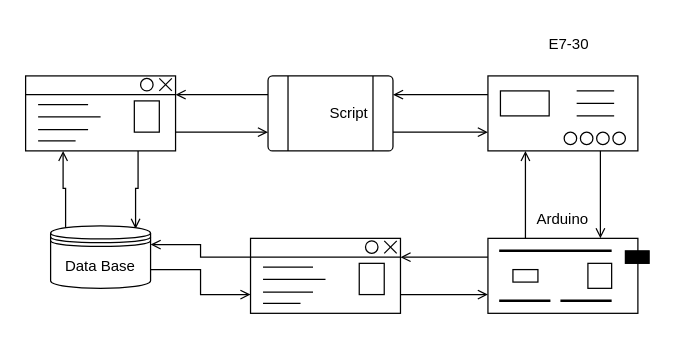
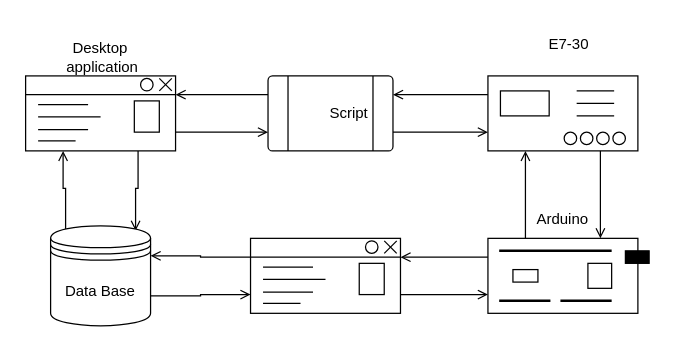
  <mxCell id="0" />
  <mxCell id="1" parent="0" />
  <mxCell id="2" style="edgeStyle=orthogonalEdgeStyle;rounded=0;orthogonalLoop=1;jettySize=auto;html=1;exitX=0.75;exitY=1;exitDx=0;exitDy=0;entryX=0.85;entryY=0.05;entryDx=0;entryDy=0;entryPerimeter=0;endArrow=open;endFill=0;" edge="1" parent="1" source="23" target="7"><mxGeometry relative="1" as="geometry" /></mxCell>
  <mxCell id="3" style="edgeStyle=orthogonalEdgeStyle;rounded=0;orthogonalLoop=1;jettySize=auto;html=1;exitX=1;exitY=0.75;exitDx=0;exitDy=0;entryX=0;entryY=0.75;entryDx=0;entryDy=0;endArrow=open;endFill=0;" edge="1" parent="1" source="23" target="10"><mxGeometry relative="1" as="geometry" /></mxCell>
  <mxCell id="4" style="edgeStyle=orthogonalEdgeStyle;rounded=0;orthogonalLoop=1;jettySize=auto;html=1;exitX=0;exitY=0.25;exitDx=0;exitDy=0;entryX=1;entryY=0.25;entryDx=0;entryDy=0;endArrow=open;endFill=0;" edge="1" parent="1" source="13" target="10"><mxGeometry relative="1" as="geometry" /></mxCell>
  <mxCell id="5" style="edgeStyle=orthogonalEdgeStyle;rounded=0;orthogonalLoop=1;jettySize=auto;html=1;exitX=0.15;exitY=0.05;exitDx=0;exitDy=0;exitPerimeter=0;entryX=0.25;entryY=1;entryDx=0;entryDy=0;endArrow=open;endFill=0;" edge="1" parent="1" source="7" target="23"><mxGeometry relative="1" as="geometry" /></mxCell>
  <mxCell id="6" style="edgeStyle=orthogonalEdgeStyle;rounded=0;orthogonalLoop=1;jettySize=auto;html=1;exitX=1;exitY=0.7;exitDx=0;exitDy=0;entryX=0;entryY=0.75;entryDx=0;entryDy=0;endArrow=open;endFill=0;" edge="1" parent="1" source="7" target="37"><mxGeometry relative="1" as="geometry" /></mxCell>
- <mxCell id="7" value="Data Base" style="shape=datastore;whiteSpace=wrap;html=1;" vertex="1" parent="1"><mxGeometry x="40" y="180" width="80" height="50" as="geometry" /></mxCell>
+ <mxCell id="7" value="Data Base" style="shape=datastore;whiteSpace=wrap;html=1;" vertex="1" parent="1"><mxGeometry x="40" y="180" width="80" height="80" as="geometry" /></mxCell>
  <mxCell id="8" style="edgeStyle=orthogonalEdgeStyle;rounded=0;orthogonalLoop=1;jettySize=auto;html=1;exitX=0;exitY=0.25;exitDx=0;exitDy=0;entryX=1;entryY=0.25;entryDx=0;entryDy=0;endArrow=open;endFill=0;" edge="1" parent="1" source="10" target="23"><mxGeometry relative="1" as="geometry" /></mxCell>
  <mxCell id="9" style="edgeStyle=orthogonalEdgeStyle;rounded=0;orthogonalLoop=1;jettySize=auto;html=1;exitX=1;exitY=0.75;exitDx=0;exitDy=0;entryX=0;entryY=0.75;entryDx=0;entryDy=0;endArrow=open;endFill=0;" edge="1" parent="1" source="10" target="13"><mxGeometry relative="1" as="geometry" /></mxCell>
  <mxCell id="10" value="" style="verticalLabelPosition=bottom;verticalAlign=top;html=1;shape=process;whiteSpace=wrap;rounded=1;size=0.16;arcSize=6;" vertex="1" parent="1"><mxGeometry x="214" y="60" width="100" height="60" as="geometry" /></mxCell>
  <mxCell id="11" value="Script" style="text;html=1;strokeColor=none;fillColor=none;align=center;verticalAlign=middle;whiteSpace=wrap;rounded=0;" vertex="1" parent="1"><mxGeometry x="249" y="75" width="60" height="30" as="geometry" /></mxCell>
  <mxCell id="12" value="" style="group" vertex="1" connectable="0" parent="1"><mxGeometry x="390" y="60" width="120" height="60" as="geometry" /></mxCell>
  <mxCell id="13" value="" style="rounded=0;whiteSpace=wrap;html=1;" vertex="1" parent="12"><mxGeometry width="120" height="60" as="geometry" /></mxCell>
  <mxCell id="14" value="" style="ellipse;whiteSpace=wrap;html=1;aspect=fixed;" vertex="1" parent="12"><mxGeometry x="100" y="45" width="10" height="10" as="geometry" /></mxCell>
  <mxCell id="15" value="" style="ellipse;whiteSpace=wrap;html=1;aspect=fixed;" vertex="1" parent="12"><mxGeometry x="87" y="45" width="10" height="10" as="geometry" /></mxCell>
  <mxCell id="16" value="" style="ellipse;whiteSpace=wrap;html=1;aspect=fixed;" vertex="1" parent="12"><mxGeometry x="74" y="45" width="10" height="10" as="geometry" /></mxCell>
  <mxCell id="17" value="" style="ellipse;whiteSpace=wrap;html=1;aspect=fixed;" vertex="1" parent="12"><mxGeometry x="61" y="45" width="10" height="10" as="geometry" /></mxCell>
  <mxCell id="18" value="" style="rounded=0;whiteSpace=wrap;html=1;" vertex="1" parent="12"><mxGeometry x="10" y="12" width="39" height="20" as="geometry" /></mxCell>
  <mxCell id="19" value="" style="endArrow=none;html=1;rounded=0;" edge="1" parent="12"><mxGeometry width="50" height="50" relative="1" as="geometry"><mxPoint x="71" y="12" as="sourcePoint" /><mxPoint x="101" y="12" as="targetPoint" /></mxGeometry></mxCell>
  <mxCell id="20" value="" style="endArrow=none;html=1;rounded=0;" edge="1" parent="12"><mxGeometry width="50" height="50" relative="1" as="geometry"><mxPoint x="71" y="21.88" as="sourcePoint" /><mxPoint x="101" y="21.88" as="targetPoint" /></mxGeometry></mxCell>
  <mxCell id="21" value="" style="endArrow=none;html=1;rounded=0;" edge="1" parent="12"><mxGeometry width="50" height="50" relative="1" as="geometry"><mxPoint x="71" y="32" as="sourcePoint" /><mxPoint x="101" y="32" as="targetPoint" /></mxGeometry></mxCell>
  <mxCell id="22" value="" style="group" vertex="1" connectable="0" parent="1"><mxGeometry x="20" y="60" width="120" height="60" as="geometry" /></mxCell>
  <mxCell id="23" value="" style="rounded=0;whiteSpace=wrap;html=1;" vertex="1" parent="22"><mxGeometry width="120" height="60" as="geometry" /></mxCell>
  <mxCell id="24" value="" style="endArrow=none;html=1;rounded=0;entryX=1;entryY=0.25;entryDx=0;entryDy=0;exitX=0;exitY=0.25;exitDx=0;exitDy=0;" edge="1" parent="22" source="23" target="23"><mxGeometry width="50" height="50" relative="1" as="geometry"><mxPoint x="-30" y="100" as="sourcePoint" /><mxPoint x="20" y="50" as="targetPoint" /></mxGeometry></mxCell>
  <mxCell id="25" value="" style="endArrow=none;html=1;rounded=0;" edge="1" parent="22"><mxGeometry width="50" height="50" relative="1" as="geometry"><mxPoint x="10" y="23" as="sourcePoint" /><mxPoint x="50" y="23" as="targetPoint" /></mxGeometry></mxCell>
  <mxCell id="26" value="" style="endArrow=none;html=1;rounded=0;" edge="1" parent="22"><mxGeometry width="50" height="50" relative="1" as="geometry"><mxPoint x="10" y="32.86" as="sourcePoint" /><mxPoint x="60" y="32.86" as="targetPoint" /></mxGeometry></mxCell>
  <mxCell id="27" value="" style="endArrow=none;html=1;rounded=0;" edge="1" parent="22"><mxGeometry width="50" height="50" relative="1" as="geometry"><mxPoint x="10" y="43" as="sourcePoint" /><mxPoint x="50" y="43" as="targetPoint" /></mxGeometry></mxCell>
  <mxCell id="28" value="" style="endArrow=none;html=1;rounded=0;" edge="1" parent="22"><mxGeometry width="50" height="50" relative="1" as="geometry"><mxPoint x="10" y="52" as="sourcePoint" /><mxPoint x="40" y="52" as="targetPoint" /></mxGeometry></mxCell>
  <mxCell id="29" value="" style="group" vertex="1" connectable="0" parent="22"><mxGeometry x="107" y="2" width="10" height="10" as="geometry" /></mxCell>
  <mxCell id="30" value="" style="endArrow=none;html=1;rounded=0;" edge="1" parent="29"><mxGeometry width="50" height="50" relative="1" as="geometry"><mxPoint x="10" y="10" as="sourcePoint" /><mxPoint as="targetPoint" /><Array as="points"><mxPoint x="10" y="10" /></Array></mxGeometry></mxCell>
  <mxCell id="31" value="" style="endArrow=none;html=1;rounded=0;" edge="1" parent="29"><mxGeometry width="50" height="50" relative="1" as="geometry"><mxPoint x="10" as="sourcePoint" /><mxPoint y="10" as="targetPoint" /><Array as="points" /></mxGeometry></mxCell>
  <mxCell id="32" value="" style="rounded=0;whiteSpace=wrap;html=1;" vertex="1" parent="22"><mxGeometry x="87" y="20" width="20" height="25" as="geometry" /></mxCell>
  <mxCell id="33" value="" style="ellipse;whiteSpace=wrap;html=1;" vertex="1" parent="22"><mxGeometry x="92" y="2" width="10" height="10" as="geometry" /></mxCell>
  <mxCell id="34" value="E7-30" style="text;html=1;strokeColor=none;fillColor=none;align=center;verticalAlign=middle;whiteSpace=wrap;rounded=0;" vertex="1" parent="1"><mxGeometry x="425" y="20" width="60" height="30" as="geometry" /></mxCell>
+ <mxCell id="35" value="Desktop&lt;br&gt;&amp;nbsp;application" style="text;html=1;strokeColor=none;fillColor=none;align=center;verticalAlign=middle;whiteSpace=wrap;rounded=0;" vertex="1" parent="1"><mxGeometry x="50" y="30" width="60" height="30" as="geometry" /></mxCell>
  <mxCell id="36" value="" style="group" vertex="1" connectable="0" parent="1"><mxGeometry x="200" y="190" width="120" height="60" as="geometry" /></mxCell>
  <mxCell id="37" value="" style="rounded=0;whiteSpace=wrap;html=1;" vertex="1" parent="36"><mxGeometry width="120" height="60" as="geometry" /></mxCell>
  <mxCell id="38" value="" style="endArrow=none;html=1;rounded=0;entryX=1;entryY=0.25;entryDx=0;entryDy=0;exitX=0;exitY=0.25;exitDx=0;exitDy=0;" edge="1" parent="36" source="37" target="37"><mxGeometry width="50" height="50" relative="1" as="geometry"><mxPoint x="-30" y="100" as="sourcePoint" /><mxPoint x="20" y="50" as="targetPoint" /></mxGeometry></mxCell>
  <mxCell id="39" value="" style="endArrow=none;html=1;rounded=0;" edge="1" parent="36"><mxGeometry width="50" height="50" relative="1" as="geometry"><mxPoint x="10" y="23" as="sourcePoint" /><mxPoint x="50" y="23" as="targetPoint" /></mxGeometry></mxCell>
  <mxCell id="40" value="" style="endArrow=none;html=1;rounded=0;" edge="1" parent="36"><mxGeometry width="50" height="50" relative="1" as="geometry"><mxPoint x="10" y="32.86" as="sourcePoint" /><mxPoint x="60" y="32.86" as="targetPoint" /></mxGeometry></mxCell>
  <mxCell id="41" value="" style="endArrow=none;html=1;rounded=0;" edge="1" parent="36"><mxGeometry width="50" height="50" relative="1" as="geometry"><mxPoint x="10" y="43" as="sourcePoint" /><mxPoint x="50" y="43" as="targetPoint" /></mxGeometry></mxCell>
  <mxCell id="42" value="" style="endArrow=none;html=1;rounded=0;" edge="1" parent="36"><mxGeometry width="50" height="50" relative="1" as="geometry"><mxPoint x="10" y="52" as="sourcePoint" /><mxPoint x="40" y="52" as="targetPoint" /></mxGeometry></mxCell>
  <mxCell id="43" value="" style="group" vertex="1" connectable="0" parent="36"><mxGeometry x="107" y="2" width="10" height="10" as="geometry" /></mxCell>
  <mxCell id="44" value="" style="endArrow=none;html=1;rounded=0;" edge="1" parent="43"><mxGeometry width="50" height="50" relative="1" as="geometry"><mxPoint x="10" y="10" as="sourcePoint" /><mxPoint as="targetPoint" /><Array as="points"><mxPoint x="10" y="10" /></Array></mxGeometry></mxCell>
  <mxCell id="45" value="" style="endArrow=none;html=1;rounded=0;" edge="1" parent="43"><mxGeometry width="50" height="50" relative="1" as="geometry"><mxPoint x="10" as="sourcePoint" /><mxPoint y="10" as="targetPoint" /><Array as="points" /></mxGeometry></mxCell>
  <mxCell id="46" value="" style="rounded=0;whiteSpace=wrap;html=1;" vertex="1" parent="36"><mxGeometry x="87" y="20" width="20" height="25" as="geometry" /></mxCell>
  <mxCell id="47" value="" style="ellipse;whiteSpace=wrap;html=1;" vertex="1" parent="36"><mxGeometry x="92" y="2" width="10" height="10" as="geometry" /></mxCell>
  <mxCell id="48" style="edgeStyle=orthogonalEdgeStyle;rounded=0;orthogonalLoop=1;jettySize=auto;html=1;exitX=0.25;exitY=0;exitDx=0;exitDy=0;entryX=0.25;entryY=1;entryDx=0;entryDy=0;endArrow=open;endFill=0;" edge="1" parent="1" source="50" target="13"><mxGeometry relative="1" as="geometry" /></mxCell>
  <mxCell id="49" style="edgeStyle=orthogonalEdgeStyle;rounded=0;orthogonalLoop=1;jettySize=auto;html=1;exitX=0;exitY=0.25;exitDx=0;exitDy=0;endArrow=open;endFill=0;" edge="1" parent="1" source="50"><mxGeometry relative="1" as="geometry"><mxPoint x="320" y="205.085" as="targetPoint" /></mxGeometry></mxCell>
  <mxCell id="50" value="" style="rounded=0;whiteSpace=wrap;html=1;" vertex="1" parent="1"><mxGeometry x="390" y="190" width="120" height="60" as="geometry" /></mxCell>
  <mxCell id="51" value="" style="rounded=0;whiteSpace=wrap;html=1;" vertex="1" parent="1"><mxGeometry x="470" y="210" width="19" height="20" as="geometry" /></mxCell>
  <mxCell id="52" value="" style="endArrow=none;html=1;rounded=0;strokeWidth=2;" edge="1" parent="1"><mxGeometry width="50" height="50" relative="1" as="geometry"><mxPoint x="399" y="200" as="sourcePoint" /><mxPoint x="489" y="200" as="targetPoint" /></mxGeometry></mxCell>
  <mxCell id="53" value="" style="endArrow=none;html=1;rounded=0;strokeWidth=2;" edge="1" parent="1"><mxGeometry width="50" height="50" relative="1" as="geometry"><mxPoint x="399" y="240" as="sourcePoint" /><mxPoint x="440" y="240" as="targetPoint" /></mxGeometry></mxCell>
  <mxCell id="54" value="" style="endArrow=none;html=1;rounded=0;strokeWidth=2;" edge="1" parent="1"><mxGeometry width="50" height="50" relative="1" as="geometry"><mxPoint x="448" y="240" as="sourcePoint" /><mxPoint x="489" y="240" as="targetPoint" /></mxGeometry></mxCell>
  <mxCell id="55" value="" style="rounded=0;whiteSpace=wrap;html=1;fillColor=#000000;" vertex="1" parent="1"><mxGeometry x="500" y="200" width="19" height="10" as="geometry" /></mxCell>
  <mxCell id="56" value="" style="rounded=0;whiteSpace=wrap;html=1;" vertex="1" parent="1"><mxGeometry x="410" y="215" width="20" height="10" as="geometry" /></mxCell>
  <mxCell id="57" value="Arduino" style="text;html=1;strokeColor=none;fillColor=none;align=center;verticalAlign=middle;whiteSpace=wrap;rounded=0;" vertex="1" parent="1"><mxGeometry x="420" y="160" width="60" height="30" as="geometry" /></mxCell>
  <mxCell id="58" style="edgeStyle=orthogonalEdgeStyle;rounded=0;orthogonalLoop=1;jettySize=auto;html=1;exitX=0.75;exitY=1;exitDx=0;exitDy=0;entryX=0.75;entryY=0;entryDx=0;entryDy=0;endArrow=open;endFill=0;" edge="1" parent="1" source="13" target="50"><mxGeometry relative="1" as="geometry" /></mxCell>
  <mxCell id="59" style="edgeStyle=orthogonalEdgeStyle;rounded=0;orthogonalLoop=1;jettySize=auto;html=1;exitX=1;exitY=0.75;exitDx=0;exitDy=0;entryX=0;entryY=0.75;entryDx=0;entryDy=0;endArrow=open;endFill=0;" edge="1" parent="1" source="37" target="50"><mxGeometry relative="1" as="geometry" /></mxCell>
  <mxCell id="60" style="edgeStyle=orthogonalEdgeStyle;rounded=0;orthogonalLoop=1;jettySize=auto;html=1;exitX=0;exitY=0.25;exitDx=0;exitDy=0;entryX=1;entryY=0.3;entryDx=0;entryDy=0;endArrow=open;endFill=0;" edge="1" parent="1" source="37" target="7"><mxGeometry relative="1" as="geometry" /></mxCell>
